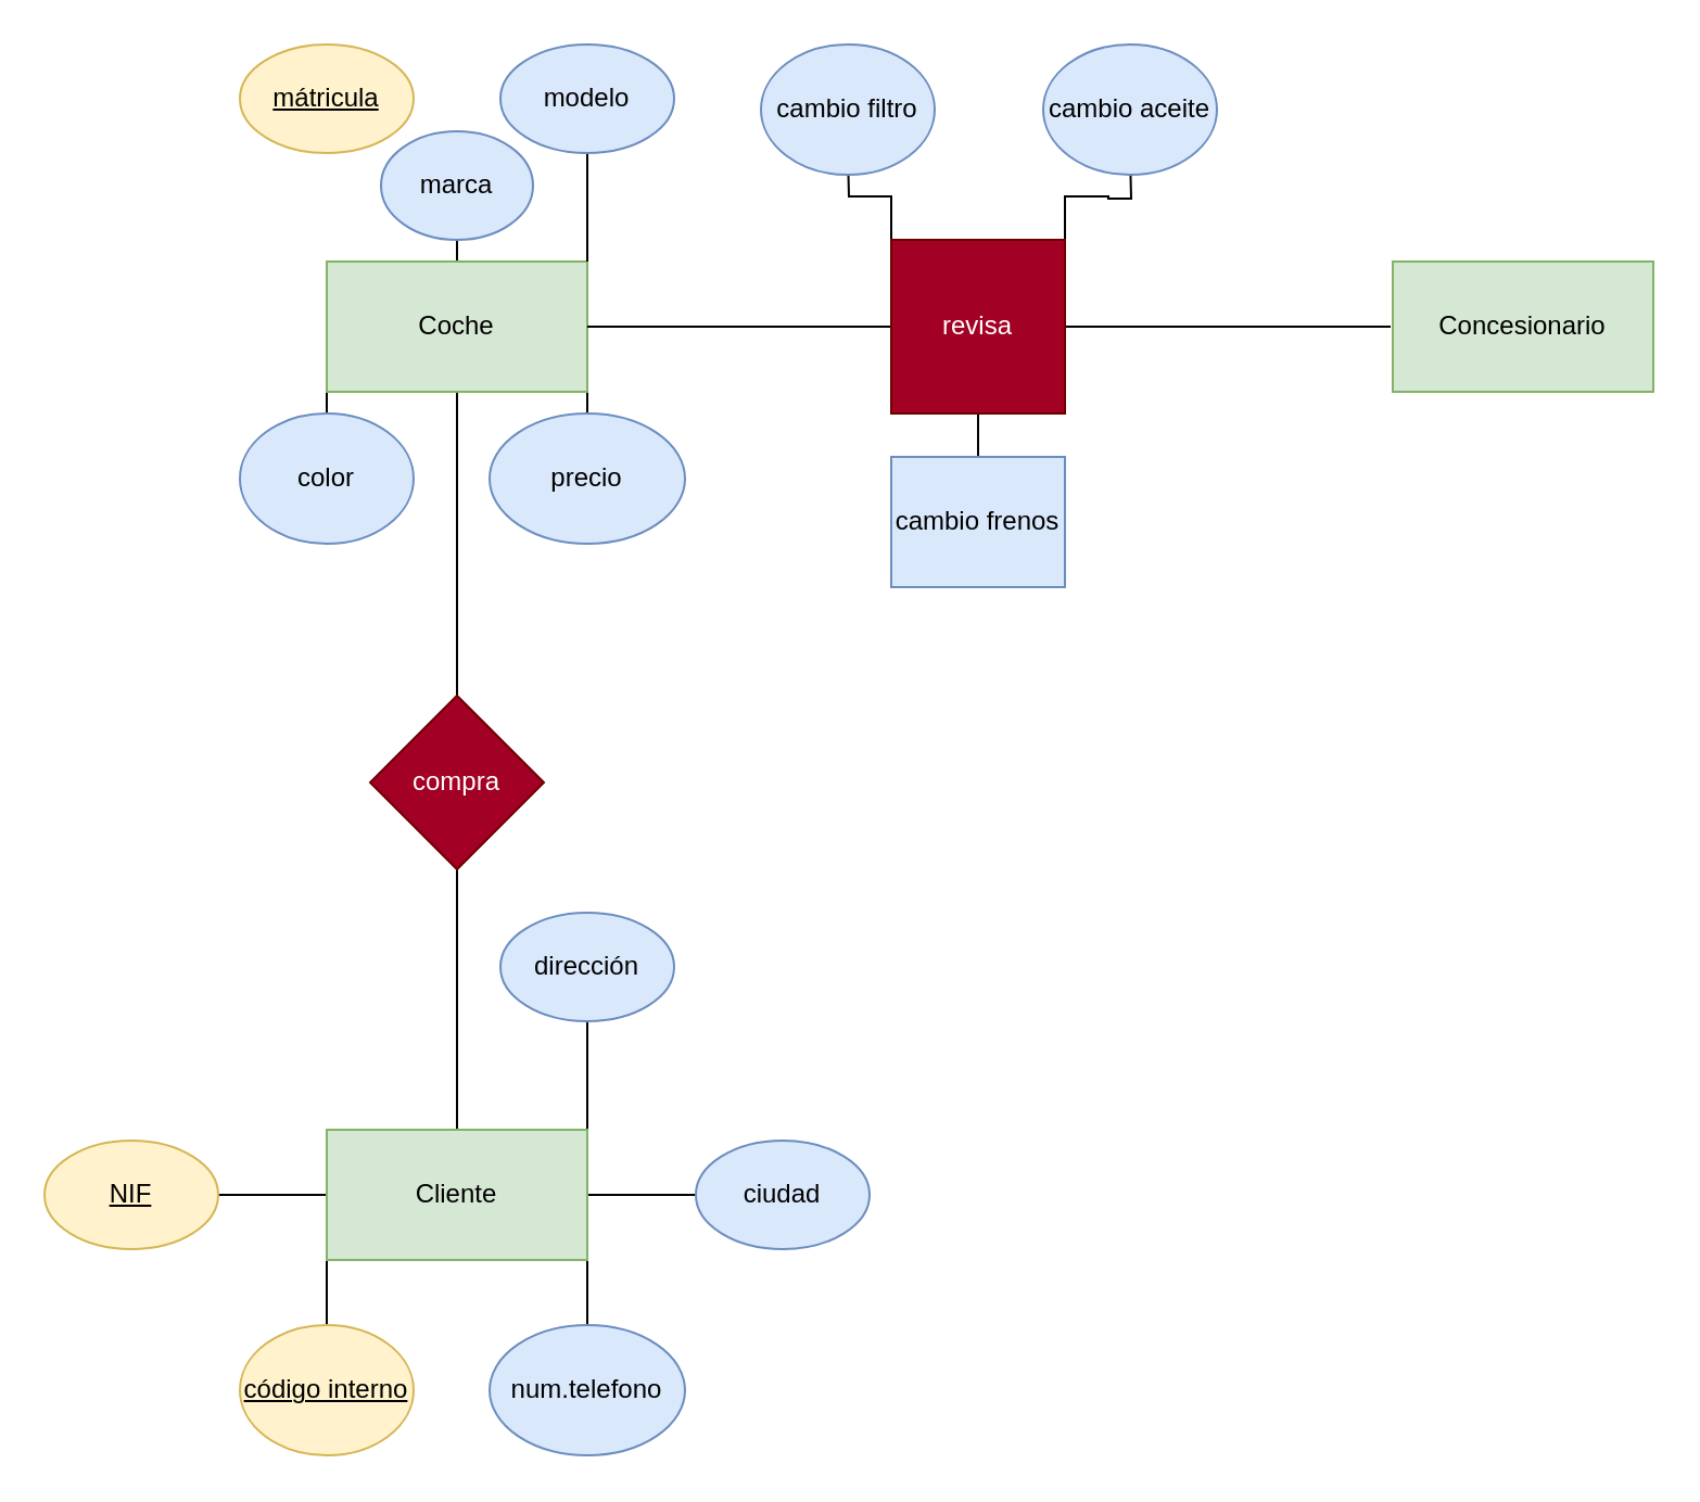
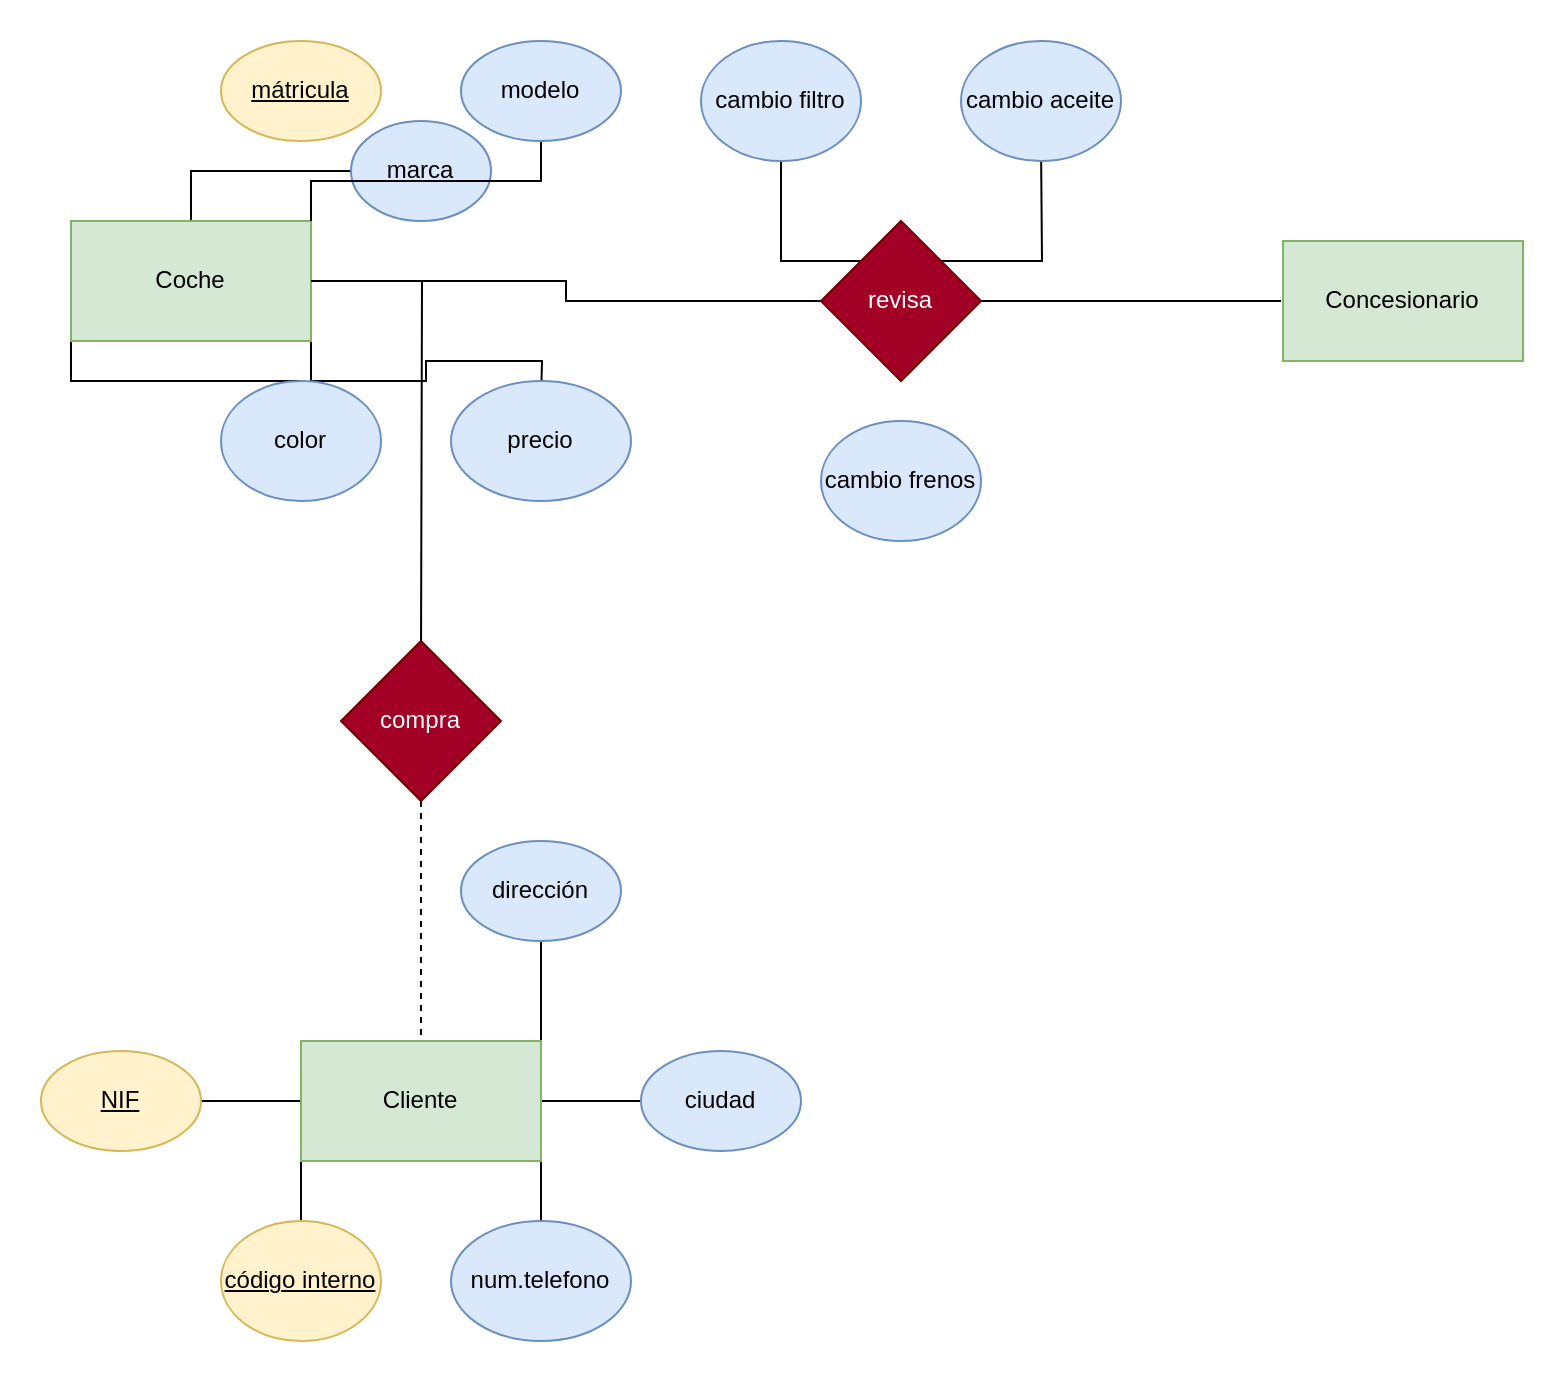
  <mxCell id="0" />
  <mxCell id="1" parent="0" />
  <mxCell id="2" style="edgeStyle=orthogonalEdgeStyle;rounded=0;orthogonalLoop=1;jettySize=auto;html=1;exitX=0.5;exitY=0;exitDx=0;exitDy=0;" edge="1" source="25" parent="1"><mxGeometry relative="1" as="geometry"><mxPoint x="210" y="60" as="targetPoint" /></mxGeometry></mxCell>
  <mxCell id="3" style="edgeStyle=orthogonalEdgeStyle;rounded=0;orthogonalLoop=1;jettySize=auto;html=1;exitX=0;exitY=1;exitDx=0;exitDy=0;" edge="1" parent="1" source="8"><mxGeometry relative="1" as="geometry"><mxPoint x="150" y="200" as="targetPoint" /></mxGeometry></mxCell>
  <mxCell id="4" style="edgeStyle=orthogonalEdgeStyle;rounded=0;orthogonalLoop=1;jettySize=auto;html=1;exitX=1;exitY=1;exitDx=0;exitDy=0;" edge="1" parent="1" source="8"><mxGeometry relative="1" as="geometry"><mxPoint x="270" y="200" as="targetPoint" /></mxGeometry></mxCell>
  <mxCell id="5" style="edgeStyle=orthogonalEdgeStyle;rounded=0;orthogonalLoop=1;jettySize=auto;html=1;endArrow=none;endFill=0;" edge="1" parent="1" source="8"><mxGeometry relative="1" as="geometry"><mxPoint x="210" y="330" as="targetPoint" /></mxGeometry></mxCell>
  <mxCell id="6" style="edgeStyle=orthogonalEdgeStyle;rounded=0;orthogonalLoop=1;jettySize=auto;html=1;exitX=0.5;exitY=0;exitDx=0;exitDy=0;endArrow=none;endFill=0;" edge="1" parent="1" source="8" target="25"><mxGeometry relative="1" as="geometry" /></mxCell>
  <mxCell id="7" style="edgeStyle=orthogonalEdgeStyle;rounded=0;orthogonalLoop=1;jettySize=auto;html=1;endArrow=none;endFill=0;" edge="1" parent="1" source="32"><mxGeometry relative="1" as="geometry"><mxPoint x="640" y="150" as="targetPoint" /></mxGeometry></mxCell>
- <mxCell id="8" value="Coche" style="rounded=0;whiteSpace=wrap;html=1;fillColor=#d5e8d4;strokeColor=#82b366;" vertex="1" parent="1"><mxGeometry x="150" y="120" width="120" height="60" as="geometry" /></mxCell>
+ <mxCell id="8" value="Coche" style="rounded=0;whiteSpace=wrap;html=1;fillColor=#d5e8d4;strokeColor=#82b366;" vertex="1" parent="1"><mxGeometry x="35" y="110" width="120" height="60" as="geometry" /></mxCell>
  <mxCell id="9" value="color" style="ellipse;whiteSpace=wrap;html=1;fillColor=#dae8fc;strokeColor=#6c8ebf;" vertex="1" parent="1"><mxGeometry x="110" y="190" width="80" height="60" as="geometry" /></mxCell>
  <mxCell id="10" value="&lt;u&gt;mátricula&lt;/u&gt;" style="ellipse;whiteSpace=wrap;html=1;fillColor=#fff2cc;strokeColor=#d6b656;" vertex="1" parent="1"><mxGeometry x="110" y="20" width="80" height="50" as="geometry" /></mxCell>
  <mxCell id="11" value="precio" style="ellipse;whiteSpace=wrap;html=1;fillColor=#dae8fc;strokeColor=#6c8ebf;" vertex="1" parent="1"><mxGeometry x="225" y="190" width="90" height="60" as="geometry" /></mxCell>
- <mxCell id="12" style="edgeStyle=orthogonalEdgeStyle;rounded=0;orthogonalLoop=1;jettySize=auto;html=1;exitX=0.5;exitY=1;exitDx=0;exitDy=0;endArrow=none;endFill=0;" edge="1" parent="1" source="13" target="19"><mxGeometry relative="1" as="geometry" /></mxCell>
+ <mxCell id="12" style="edgeStyle=orthogonalEdgeStyle;rounded=0;orthogonalLoop=1;jettySize=auto;html=1;exitX=0.5;exitY=1;exitDx=0;exitDy=0;endArrow=none;endFill=0;dashed=1;" edge="1" parent="1" source="13" target="19"><mxGeometry relative="1" as="geometry" /></mxCell>
  <mxCell id="13" value="compra" style="rhombus;whiteSpace=wrap;html=1;fillColor=#a20025;fontColor=#ffffff;strokeColor=#6F0000;" vertex="1" parent="1"><mxGeometry x="170" y="320" width="80" height="80" as="geometry" /></mxCell>
  <mxCell id="14" style="edgeStyle=orthogonalEdgeStyle;rounded=0;orthogonalLoop=1;jettySize=auto;html=1;exitX=1;exitY=0;exitDx=0;exitDy=0;" edge="1" parent="1" source="19"><mxGeometry relative="1" as="geometry"><mxPoint x="270" y="420" as="targetPoint" /></mxGeometry></mxCell>
  <mxCell id="15" style="edgeStyle=orthogonalEdgeStyle;rounded=0;orthogonalLoop=1;jettySize=auto;html=1;exitX=0;exitY=1;exitDx=0;exitDy=0;" edge="1" parent="1" source="19"><mxGeometry relative="1" as="geometry"><mxPoint x="150" y="620" as="targetPoint" /></mxGeometry></mxCell>
  <mxCell id="16" style="edgeStyle=orthogonalEdgeStyle;rounded=0;orthogonalLoop=1;jettySize=auto;html=1;exitX=1;exitY=1;exitDx=0;exitDy=0;" edge="1" parent="1" source="19"><mxGeometry relative="1" as="geometry"><mxPoint x="270" y="620" as="targetPoint" /></mxGeometry></mxCell>
  <mxCell id="17" style="edgeStyle=orthogonalEdgeStyle;rounded=0;orthogonalLoop=1;jettySize=auto;html=1;exitX=0;exitY=0.5;exitDx=0;exitDy=0;" edge="1" parent="1" source="19"><mxGeometry relative="1" as="geometry"><mxPoint x="90" y="550" as="targetPoint" /></mxGeometry></mxCell>
  <mxCell id="18" style="edgeStyle=orthogonalEdgeStyle;rounded=0;orthogonalLoop=1;jettySize=auto;html=1;exitX=1;exitY=0.5;exitDx=0;exitDy=0;" edge="1" parent="1" source="19"><mxGeometry relative="1" as="geometry"><mxPoint x="330" y="550" as="targetPoint" /></mxGeometry></mxCell>
  <mxCell id="19" value="Cliente" style="rounded=0;whiteSpace=wrap;html=1;fillColor=#d5e8d4;strokeColor=#82b366;" vertex="1" parent="1"><mxGeometry x="150" y="520" width="120" height="60" as="geometry" /></mxCell>
  <mxCell id="20" value="&lt;u&gt;código interno&lt;/u&gt;" style="ellipse;whiteSpace=wrap;html=1;fillColor=#fff2cc;strokeColor=#d6b656;" vertex="1" parent="1"><mxGeometry x="110" y="610" width="80" height="60" as="geometry" /></mxCell>
  <mxCell id="21" value="dirección" style="ellipse;whiteSpace=wrap;html=1;fillColor=#dae8fc;strokeColor=#6c8ebf;" vertex="1" parent="1"><mxGeometry x="230" y="420" width="80" height="50" as="geometry" /></mxCell>
  <mxCell id="22" value="num.telefono" style="ellipse;whiteSpace=wrap;html=1;fillColor=#dae8fc;strokeColor=#6c8ebf;" vertex="1" parent="1"><mxGeometry x="225" y="610" width="90" height="60" as="geometry" /></mxCell>
  <mxCell id="23" value="ciudad" style="ellipse;whiteSpace=wrap;html=1;fillColor=#dae8fc;strokeColor=#6c8ebf;" vertex="1" parent="1"><mxGeometry x="320" y="525" width="80" height="50" as="geometry" /></mxCell>
  <mxCell id="24" value="&lt;u&gt;NIF&lt;/u&gt;" style="ellipse;whiteSpace=wrap;html=1;fillColor=#fff2cc;strokeColor=#d6b656;" vertex="1" parent="1"><mxGeometry x="20" y="525" width="80" height="50" as="geometry" /></mxCell>
  <mxCell id="25" value="marca" style="ellipse;whiteSpace=wrap;html=1;fillColor=#dae8fc;strokeColor=#6c8ebf;" vertex="1" parent="1"><mxGeometry x="175" y="60" width="70" height="50" as="geometry" /></mxCell>
  <mxCell id="26" value="" style="edgeStyle=orthogonalEdgeStyle;rounded=0;orthogonalLoop=1;jettySize=auto;html=1;exitX=1;exitY=0;exitDx=0;exitDy=0;endArrow=none;endFill=0;" edge="1" parent="1" source="8" target="27"><mxGeometry relative="1" as="geometry"><mxPoint x="270" y="0" as="targetPoint" /><mxPoint x="270" y="120" as="sourcePoint" /></mxGeometry></mxCell>
  <mxCell id="27" value="modelo" style="ellipse;whiteSpace=wrap;html=1;fillColor=#dae8fc;strokeColor=#6c8ebf;" vertex="1" parent="1"><mxGeometry x="230" y="20" width="80" height="50" as="geometry" /></mxCell>
  <mxCell id="28" value="" style="edgeStyle=orthogonalEdgeStyle;rounded=0;orthogonalLoop=1;jettySize=auto;html=1;endArrow=none;endFill=0;" edge="1" parent="1" source="8" target="32"><mxGeometry relative="1" as="geometry"><mxPoint x="640" y="150" as="targetPoint" /><mxPoint x="270" y="150" as="sourcePoint" /></mxGeometry></mxCell>
  <mxCell id="29" style="edgeStyle=orthogonalEdgeStyle;rounded=0;orthogonalLoop=1;jettySize=auto;html=1;exitX=1;exitY=0;exitDx=0;exitDy=0;" edge="1" parent="1" source="32"><mxGeometry relative="1" as="geometry"><mxPoint x="520" y="70" as="targetPoint" /></mxGeometry></mxCell>
  <mxCell id="30" style="edgeStyle=orthogonalEdgeStyle;rounded=0;orthogonalLoop=1;jettySize=auto;html=1;exitX=0;exitY=0;exitDx=0;exitDy=0;" edge="1" parent="1" source="32"><mxGeometry relative="1" as="geometry"><mxPoint x="390" y="70" as="targetPoint" /></mxGeometry></mxCell>
- <mxCell id="31" style="edgeStyle=orthogonalEdgeStyle;rounded=0;orthogonalLoop=1;jettySize=auto;html=1;exitX=0.5;exitY=1;exitDx=0;exitDy=0;endArrow=none;endFill=0;" edge="1" parent="1" source="32" target="36"><mxGeometry relative="1" as="geometry" /></mxCell>
- <mxCell id="32" value="revisa" style="whiteSpace=wrap;html=1;fillColor=#a20025;fontColor=#ffffff;strokeColor=#6F0000;rounded=0;" vertex="1" parent="1"><mxGeometry x="410" y="110" width="80" height="80" as="geometry" /></mxCell>
+ <mxCell id="32" value="revisa" style="rhombus;whiteSpace=wrap;html=1;fillColor=#a20025;fontColor=#ffffff;strokeColor=#6F0000;" vertex="1" parent="1"><mxGeometry x="410" y="110" width="80" height="80" as="geometry" /></mxCell>
  <mxCell id="33" value="Concesionario" style="rounded=0;whiteSpace=wrap;html=1;fillColor=#d5e8d4;strokeColor=#82b366;" vertex="1" parent="1"><mxGeometry x="641" y="120" width="120" height="60" as="geometry" /></mxCell>
  <mxCell id="34" value="cambio filtro" style="ellipse;whiteSpace=wrap;html=1;fillColor=#dae8fc;strokeColor=#6c8ebf;" vertex="1" parent="1"><mxGeometry x="350" y="20" width="80" height="60" as="geometry" /></mxCell>
  <mxCell id="35" value="cambio aceite" style="ellipse;whiteSpace=wrap;html=1;fillColor=#dae8fc;strokeColor=#6c8ebf;" vertex="1" parent="1"><mxGeometry x="480" y="20" width="80" height="60" as="geometry" /></mxCell>
- <mxCell id="36" value="cambio frenos" style="whiteSpace=wrap;html=1;fillColor=#dae8fc;strokeColor=#6c8ebf;rounded=0;" vertex="1" parent="1"><mxGeometry x="410" y="210" width="80" height="60" as="geometry" /></mxCell>
+ <mxCell id="36" value="cambio frenos" style="ellipse;whiteSpace=wrap;html=1;fillColor=#dae8fc;strokeColor=#6c8ebf;" vertex="1" parent="1"><mxGeometry x="410" y="210" width="80" height="60" as="geometry" /></mxCell>
